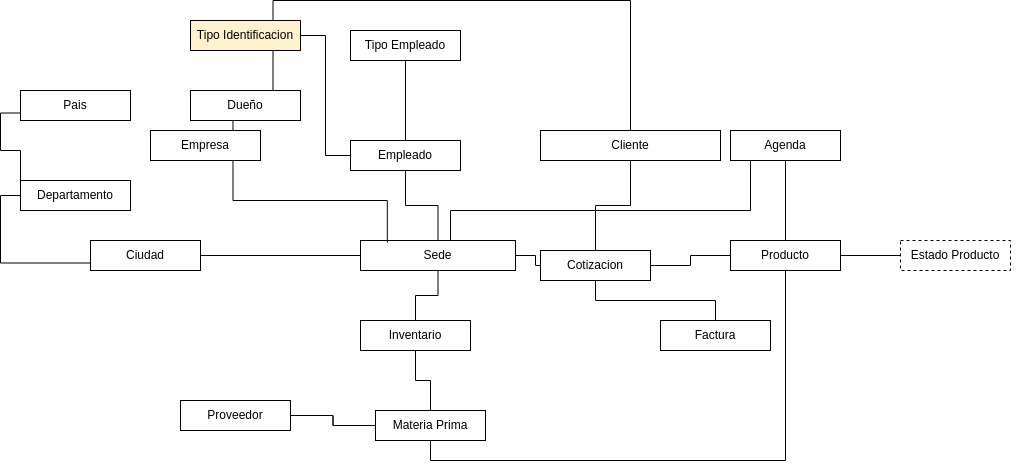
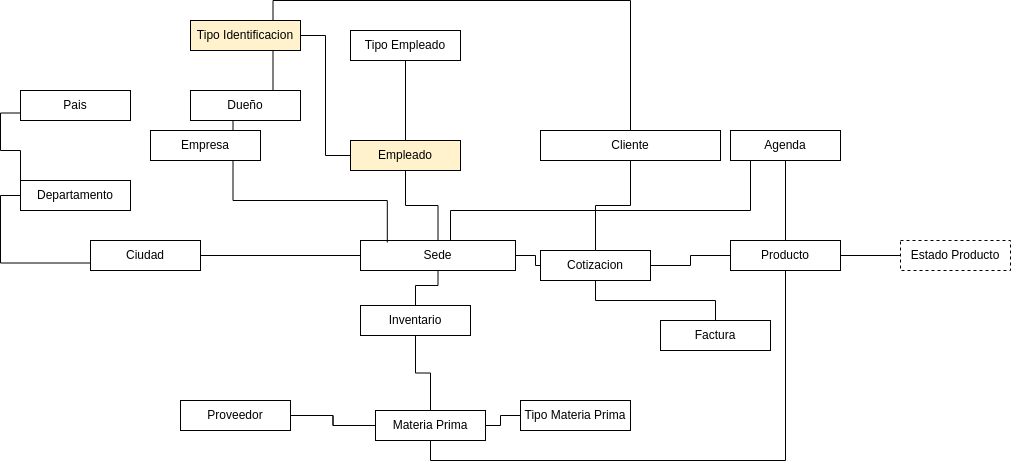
  <mxCell id="0" />
  <mxCell id="1" parent="0" />
  <mxCell id="2" value="&lt;font style=&quot;vertical-align: inherit&quot;&gt;&lt;font style=&quot;vertical-align: inherit&quot;&gt;Pais&lt;br&gt;&lt;/font&gt;&lt;/font&gt;" style="rounded=0;whiteSpace=wrap;html=1;" parent="1" vertex="1"><mxGeometry x="20" y="90" width="110" height="30" as="geometry" /></mxCell>
  <mxCell id="3" style="edgeStyle=orthogonalEdgeStyle;rounded=0;orthogonalLoop=1;jettySize=auto;html=1;exitX=0;exitY=0;exitDx=0;exitDy=0;entryX=0;entryY=0.75;entryDx=0;entryDy=0;endArrow=none;endFill=0;" parent="1" source="4" target="2" edge="1"><mxGeometry relative="1" as="geometry" /></mxCell>
  <mxCell id="4" value="&lt;font style=&quot;vertical-align: inherit&quot;&gt;&lt;font style=&quot;vertical-align: inherit&quot;&gt;&lt;font style=&quot;vertical-align: inherit&quot;&gt;&lt;font style=&quot;vertical-align: inherit&quot;&gt;Departamento&lt;/font&gt;&lt;/font&gt;&lt;br&gt;&lt;/font&gt;&lt;/font&gt;" style="rounded=0;whiteSpace=wrap;html=1;" parent="1" vertex="1"><mxGeometry x="20" y="180" width="110" height="30" as="geometry" /></mxCell>
  <mxCell id="5" style="edgeStyle=orthogonalEdgeStyle;rounded=0;orthogonalLoop=1;jettySize=auto;html=1;exitX=1;exitY=0.5;exitDx=0;exitDy=0;entryX=0;entryY=0.5;entryDx=0;entryDy=0;endArrow=none;endFill=0;" parent="1" source="7" target="13" edge="1"><mxGeometry relative="1" as="geometry" /></mxCell>
  <mxCell id="6" style="edgeStyle=orthogonalEdgeStyle;rounded=0;orthogonalLoop=1;jettySize=auto;html=1;exitX=0;exitY=0.75;exitDx=0;exitDy=0;entryX=0;entryY=0.5;entryDx=0;entryDy=0;endArrow=none;endFill=0;" parent="1" source="7" target="4" edge="1"><mxGeometry relative="1" as="geometry" /></mxCell>
  <mxCell id="7" value="&lt;font style=&quot;vertical-align: inherit&quot;&gt;&lt;font style=&quot;vertical-align: inherit&quot;&gt;Ciudad&lt;/font&gt;&lt;/font&gt;" style="rounded=0;whiteSpace=wrap;html=1;" parent="1" vertex="1"><mxGeometry x="90" y="240" width="110" height="30" as="geometry" /></mxCell>
  <mxCell id="8" value="" style="edgeStyle=orthogonalEdgeStyle;rounded=0;orthogonalLoop=1;jettySize=auto;html=1;endArrow=none;endFill=0;" edge="1" parent="1" source="10" target="42"><mxGeometry relative="1" as="geometry" /></mxCell>
  <mxCell id="9" value="" style="edgeStyle=orthogonalEdgeStyle;rounded=0;orthogonalLoop=1;jettySize=auto;html=1;endArrow=none;endFill=0;" edge="1" parent="1" source="10" target="34"><mxGeometry relative="1" as="geometry" /></mxCell>
  <mxCell id="10" value="&lt;font style=&quot;vertical-align: inherit&quot;&gt;&lt;font style=&quot;vertical-align: inherit&quot;&gt;&lt;font style=&quot;vertical-align: inherit&quot;&gt;&lt;font style=&quot;vertical-align: inherit&quot;&gt;Materia Prima&lt;/font&gt;&lt;/font&gt;&lt;br&gt;&lt;/font&gt;&lt;/font&gt;" style="rounded=0;whiteSpace=wrap;html=1;" parent="1" vertex="1"><mxGeometry x="375" y="410" width="110" height="30" as="geometry" /></mxCell>
  <mxCell id="11" style="edgeStyle=orthogonalEdgeStyle;rounded=0;orthogonalLoop=1;jettySize=auto;html=1;exitX=0.5;exitY=0;exitDx=0;exitDy=0;entryX=0.5;entryY=1;entryDx=0;entryDy=0;endArrow=none;endFill=0;" parent="1" source="13" target="15" edge="1"><mxGeometry relative="1" as="geometry" /></mxCell>
  <mxCell id="12" value="" style="edgeStyle=orthogonalEdgeStyle;rounded=0;orthogonalLoop=1;jettySize=auto;html=1;endArrow=none;endFill=0;" edge="1" parent="1" source="13" target="40"><mxGeometry relative="1" as="geometry" /></mxCell>
  <mxCell id="13" value="&lt;font style=&quot;vertical-align: inherit&quot;&gt;&lt;font style=&quot;vertical-align: inherit&quot;&gt;Sede&lt;br&gt;&lt;/font&gt;&lt;/font&gt;" style="rounded=0;whiteSpace=wrap;html=1;" parent="1" vertex="1"><mxGeometry x="360" y="240" width="155" height="30" as="geometry" /></mxCell>
  <mxCell id="14" style="edgeStyle=orthogonalEdgeStyle;rounded=0;orthogonalLoop=1;jettySize=auto;html=1;exitX=0.5;exitY=0;exitDx=0;exitDy=0;endArrow=none;endFill=0;" parent="1" source="15" target="19" edge="1"><mxGeometry relative="1" as="geometry" /></mxCell>
- <mxCell id="15" value="&lt;font style=&quot;vertical-align: inherit&quot;&gt;&lt;font style=&quot;vertical-align: inherit&quot;&gt;Empleado&lt;br&gt;&lt;/font&gt;&lt;/font&gt;" style="rounded=0;whiteSpace=wrap;html=1;" parent="1" vertex="1"><mxGeometry x="350" y="140" width="110" height="30" as="geometry" /></mxCell>
+ <mxCell id="15" value="&lt;font style=&quot;vertical-align: inherit&quot;&gt;&lt;font style=&quot;vertical-align: inherit&quot;&gt;Empleado&lt;br&gt;&lt;/font&gt;&lt;/font&gt;" style="rounded=0;whiteSpace=wrap;html=1;fillColor=#fff2cc;" parent="1" vertex="1"><mxGeometry x="350" y="140" width="110" height="30" as="geometry" /></mxCell>
  <mxCell id="16" style="edgeStyle=orthogonalEdgeStyle;rounded=0;orthogonalLoop=1;jettySize=auto;html=1;exitX=0.75;exitY=1;exitDx=0;exitDy=0;entryX=0.173;entryY=0.067;entryDx=0;entryDy=0;entryPerimeter=0;endArrow=none;endFill=0;" parent="1" source="18" target="13" edge="1"><mxGeometry relative="1" as="geometry" /></mxCell>
  <mxCell id="17" style="edgeStyle=orthogonalEdgeStyle;rounded=0;orthogonalLoop=1;jettySize=auto;html=1;exitX=0.75;exitY=0;exitDx=0;exitDy=0;entryX=0.75;entryY=1;entryDx=0;entryDy=0;endArrow=none;endFill=0;" parent="1" source="18" target="29" edge="1"><mxGeometry relative="1" as="geometry" /></mxCell>
  <mxCell id="18" value="&lt;font style=&quot;vertical-align: inherit&quot;&gt;&lt;font style=&quot;vertical-align: inherit&quot;&gt;&lt;font style=&quot;vertical-align: inherit&quot;&gt;&lt;font style=&quot;vertical-align: inherit&quot;&gt;Empresa&lt;/font&gt;&lt;/font&gt;&lt;br&gt;&lt;/font&gt;&lt;/font&gt;" style="rounded=0;whiteSpace=wrap;html=1;" parent="1" vertex="1"><mxGeometry x="150" y="130" width="110" height="30" as="geometry" /></mxCell>
  <mxCell id="19" value="&lt;font style=&quot;vertical-align: inherit&quot;&gt;&lt;font style=&quot;vertical-align: inherit&quot;&gt;Tipo Empleado&lt;br&gt;&lt;/font&gt;&lt;/font&gt;" style="rounded=0;whiteSpace=wrap;html=1;" parent="1" vertex="1"><mxGeometry x="350" y="30" width="110" height="30" as="geometry" /></mxCell>
  <mxCell id="20" value="" style="edgeStyle=orthogonalEdgeStyle;rounded=0;orthogonalLoop=1;jettySize=auto;html=1;endArrow=none;endFill=0;" edge="1" parent="1" source="22" target="26"><mxGeometry relative="1" as="geometry" /></mxCell>
  <mxCell id="21" style="edgeStyle=orthogonalEdgeStyle;rounded=0;orthogonalLoop=1;jettySize=auto;html=1;endArrow=none;endFill=0;entryX=0.75;entryY=0;entryDx=0;entryDy=0;" edge="1" parent="1" source="22" target="13"><mxGeometry relative="1" as="geometry"><Array as="points"><mxPoint x="750" y="210" /><mxPoint x="450" y="210" /><mxPoint x="450" y="240" /></Array></mxGeometry></mxCell>
  <mxCell id="22" value="&lt;font style=&quot;vertical-align: inherit&quot;&gt;&lt;font style=&quot;vertical-align: inherit&quot;&gt;Agenda&lt;br&gt;&lt;/font&gt;&lt;/font&gt;" style="rounded=0;whiteSpace=wrap;html=1;" parent="1" vertex="1"><mxGeometry x="730" y="130" width="110" height="30" as="geometry" /></mxCell>
  <mxCell id="23" style="edgeStyle=orthogonalEdgeStyle;rounded=0;orthogonalLoop=1;jettySize=auto;html=1;exitX=0;exitY=0.5;exitDx=0;exitDy=0;entryX=1;entryY=0.5;entryDx=0;entryDy=0;endArrow=none;endFill=0;" edge="1" parent="1" source="26" target="40"><mxGeometry relative="1" as="geometry" /></mxCell>
  <mxCell id="24" value="" style="edgeStyle=orthogonalEdgeStyle;rounded=0;orthogonalLoop=1;jettySize=auto;html=1;endArrow=none;endFill=0;" edge="1" parent="1" source="26" target="27"><mxGeometry relative="1" as="geometry" /></mxCell>
  <mxCell id="25" style="edgeStyle=orthogonalEdgeStyle;rounded=0;orthogonalLoop=1;jettySize=auto;html=1;exitX=0.5;exitY=1;exitDx=0;exitDy=0;entryX=0.5;entryY=1;entryDx=0;entryDy=0;endArrow=none;endFill=0;" edge="1" parent="1" source="26" target="10"><mxGeometry relative="1" as="geometry" /></mxCell>
  <mxCell id="26" value="&lt;font style=&quot;vertical-align: inherit&quot;&gt;&lt;font style=&quot;vertical-align: inherit&quot;&gt;Producto&lt;br&gt;&lt;/font&gt;&lt;/font&gt;" style="rounded=0;whiteSpace=wrap;html=1;" parent="1" vertex="1"><mxGeometry x="730" y="240" width="110" height="30" as="geometry" /></mxCell>
  <mxCell id="27" value="&lt;font style=&quot;vertical-align: inherit&quot;&gt;&lt;font style=&quot;vertical-align: inherit&quot;&gt;Estado Producto&lt;br&gt;&lt;/font&gt;&lt;/font&gt;" style="rounded=0;whiteSpace=wrap;html=1;dashed=1;" parent="1" vertex="1"><mxGeometry x="900" y="240" width="110" height="30" as="geometry" /></mxCell>
  <mxCell id="28" style="edgeStyle=orthogonalEdgeStyle;rounded=0;orthogonalLoop=1;jettySize=auto;html=1;exitX=0.75;exitY=0;exitDx=0;exitDy=0;entryX=0.75;entryY=1;entryDx=0;entryDy=0;endArrow=none;endFill=0;" parent="1" source="29" target="32" edge="1"><mxGeometry relative="1" as="geometry" /></mxCell>
  <mxCell id="29" value="&lt;font style=&quot;vertical-align: inherit&quot;&gt;&lt;font style=&quot;vertical-align: inherit&quot;&gt;&lt;font style=&quot;vertical-align: inherit&quot;&gt;&lt;font style=&quot;vertical-align: inherit&quot;&gt;&lt;font style=&quot;vertical-align: inherit&quot;&gt;&lt;font style=&quot;vertical-align: inherit&quot;&gt;Dueño&lt;/font&gt;&lt;/font&gt;&lt;/font&gt;&lt;/font&gt;&lt;br&gt;&lt;/font&gt;&lt;/font&gt;" style="rounded=0;whiteSpace=wrap;html=1;" parent="1" vertex="1"><mxGeometry x="190" y="90" width="110" height="30" as="geometry" /></mxCell>
  <mxCell id="30" style="edgeStyle=orthogonalEdgeStyle;rounded=0;orthogonalLoop=1;jettySize=auto;html=1;exitX=1;exitY=0.5;exitDx=0;exitDy=0;entryX=0;entryY=0.5;entryDx=0;entryDy=0;endArrow=none;endFill=0;" parent="1" source="32" target="15" edge="1"><mxGeometry relative="1" as="geometry" /></mxCell>
  <mxCell id="31" style="edgeStyle=orthogonalEdgeStyle;rounded=0;orthogonalLoop=1;jettySize=auto;html=1;exitX=0.75;exitY=0;exitDx=0;exitDy=0;entryX=0.5;entryY=0;entryDx=0;entryDy=0;endArrow=none;endFill=0;" edge="1" parent="1" source="32" target="41"><mxGeometry relative="1" as="geometry" /></mxCell>
  <mxCell id="32" value="&lt;font style=&quot;vertical-align: inherit&quot;&gt;&lt;font style=&quot;vertical-align: inherit&quot;&gt;&lt;font style=&quot;vertical-align: inherit&quot;&gt;&lt;font style=&quot;vertical-align: inherit&quot;&gt;Tipo Identificacion&lt;/font&gt;&lt;/font&gt;&lt;br&gt;&lt;/font&gt;&lt;/font&gt;" style="rounded=0;whiteSpace=wrap;html=1;fillColor=#fff2cc;" parent="1" vertex="1"><mxGeometry x="190" y="20" width="110" height="30" as="geometry" /></mxCell>
  <mxCell id="33" style="edgeStyle=orthogonalEdgeStyle;rounded=0;orthogonalLoop=1;jettySize=auto;html=1;exitX=0.5;exitY=0;exitDx=0;exitDy=0;entryX=0.5;entryY=1;entryDx=0;entryDy=0;endArrow=none;endFill=0;" parent="1" source="34" target="13" edge="1"><mxGeometry relative="1" as="geometry" /></mxCell>
- <mxCell id="34" value="&lt;font style=&quot;vertical-align: inherit&quot;&gt;&lt;font style=&quot;vertical-align: inherit&quot;&gt;&lt;font style=&quot;vertical-align: inherit&quot;&gt;&lt;font style=&quot;vertical-align: inherit&quot;&gt;Inventario&lt;/font&gt;&lt;/font&gt;&lt;br&gt;&lt;/font&gt;&lt;/font&gt;" style="rounded=0;whiteSpace=wrap;html=1;" parent="1" vertex="1"><mxGeometry x="360" y="320" width="110" height="30" as="geometry" /></mxCell>
+ <mxCell id="34" value="&lt;font style=&quot;vertical-align: inherit&quot;&gt;&lt;font style=&quot;vertical-align: inherit&quot;&gt;&lt;font style=&quot;vertical-align: inherit&quot;&gt;&lt;font style=&quot;vertical-align: inherit&quot;&gt;Inventario&lt;/font&gt;&lt;/font&gt;&lt;br&gt;&lt;/font&gt;&lt;/font&gt;" style="rounded=0;whiteSpace=wrap;html=1;" parent="1" vertex="1"><mxGeometry x="360" y="305" width="110" height="30" as="geometry" /></mxCell>
  <mxCell id="35" value="&lt;font style=&quot;vertical-align: inherit&quot;&gt;&lt;font style=&quot;vertical-align: inherit&quot;&gt;&lt;font style=&quot;vertical-align: inherit&quot;&gt;&lt;font style=&quot;vertical-align: inherit&quot;&gt;Factura&lt;/font&gt;&lt;/font&gt;&lt;br&gt;&lt;/font&gt;&lt;/font&gt;" style="rounded=0;whiteSpace=wrap;html=1;" parent="1" vertex="1"><mxGeometry x="660" y="320" width="110" height="30" as="geometry" /></mxCell>
+ <mxCell id="36" value="" style="edgeStyle=orthogonalEdgeStyle;rounded=0;orthogonalLoop=1;jettySize=auto;html=1;endArrow=none;endFill=0;" edge="1" parent="1" source="37" target="10"><mxGeometry relative="1" as="geometry" /></mxCell>
+ <mxCell id="37" value="&lt;font style=&quot;vertical-align: inherit&quot;&gt;&lt;font style=&quot;vertical-align: inherit&quot;&gt;&lt;font style=&quot;vertical-align: inherit&quot;&gt;&lt;font style=&quot;vertical-align: inherit&quot;&gt;Tipo Materia Prima&lt;/font&gt;&lt;/font&gt;&lt;br&gt;&lt;/font&gt;&lt;/font&gt;" style="rounded=0;whiteSpace=wrap;html=1;" vertex="1" parent="1"><mxGeometry x="520" y="400" width="110" height="30" as="geometry" /></mxCell>
  <mxCell id="38" value="" style="edgeStyle=orthogonalEdgeStyle;rounded=0;orthogonalLoop=1;jettySize=auto;html=1;endArrow=none;endFill=0;" edge="1" parent="1" source="40" target="41"><mxGeometry relative="1" as="geometry" /></mxCell>
  <mxCell id="39" style="edgeStyle=orthogonalEdgeStyle;rounded=0;orthogonalLoop=1;jettySize=auto;html=1;exitX=0.5;exitY=1;exitDx=0;exitDy=0;endArrow=none;endFill=0;" edge="1" parent="1" source="40" target="35"><mxGeometry relative="1" as="geometry" /></mxCell>
  <mxCell id="40" value="&lt;font style=&quot;vertical-align: inherit&quot;&gt;&lt;font style=&quot;vertical-align: inherit&quot;&gt;Cotizacion&lt;br&gt;&lt;/font&gt;&lt;/font&gt;" style="rounded=0;whiteSpace=wrap;html=1;" vertex="1" parent="1"><mxGeometry x="540" y="250" width="110" height="30" as="geometry" /></mxCell>
  <mxCell id="41" value="&lt;font style=&quot;vertical-align: inherit&quot;&gt;&lt;font style=&quot;vertical-align: inherit&quot;&gt;Cliente&lt;br&gt;&lt;/font&gt;&lt;/font&gt;" style="rounded=0;whiteSpace=wrap;html=1;" vertex="1" parent="1"><mxGeometry x="540" y="130" width="180" height="30" as="geometry" /></mxCell>
  <mxCell id="42" value="&lt;font style=&quot;vertical-align: inherit&quot;&gt;&lt;font style=&quot;vertical-align: inherit&quot;&gt;Proveedor&lt;br&gt;&lt;/font&gt;&lt;/font&gt;" style="rounded=0;whiteSpace=wrap;html=1;" parent="1" vertex="1"><mxGeometry x="180" y="400" width="110" height="30" as="geometry" /></mxCell>
  <mxCell id="43" value="" style="edgeStyle=orthogonalEdgeStyle;rounded=0;orthogonalLoop=1;jettySize=auto;html=1;exitX=0;exitY=0.5;exitDx=0;exitDy=0;entryX=1;entryY=0.5;entryDx=0;entryDy=0;endArrow=none;endFill=0;" edge="1" parent="1" source="10" target="42"><mxGeometry relative="1" as="geometry"><mxPoint x="360" y="415" as="sourcePoint" /><mxPoint x="150" y="335" as="targetPoint" /></mxGeometry></mxCell>
